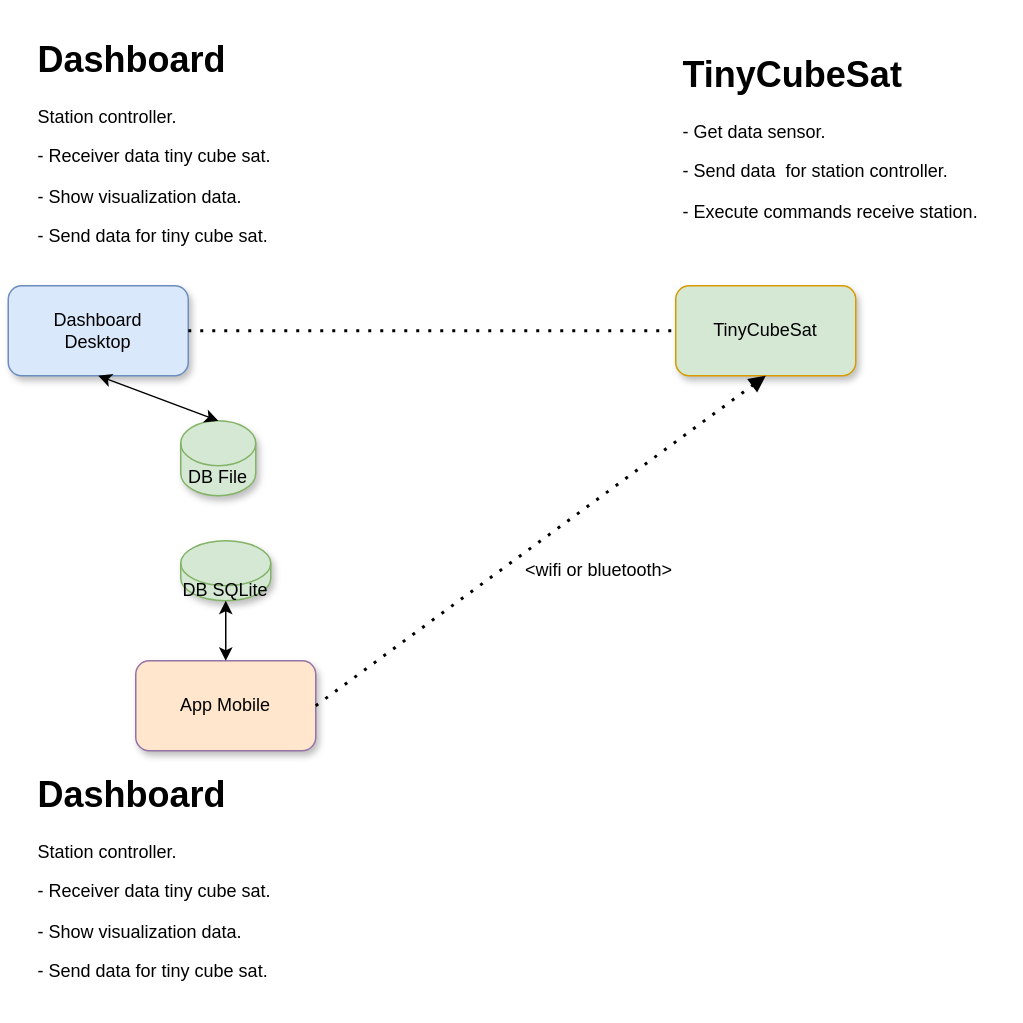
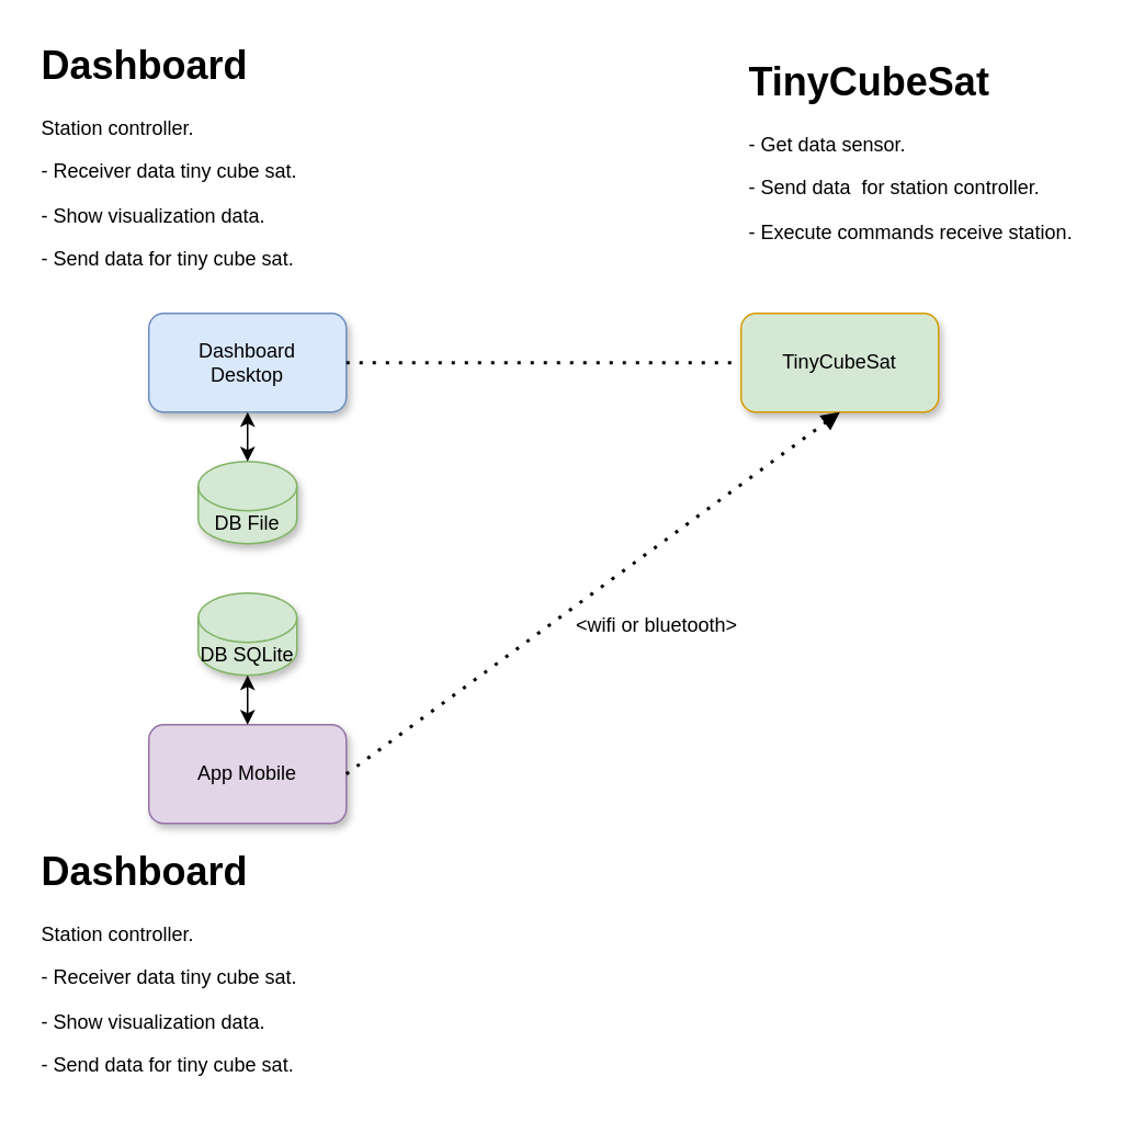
  <mxCell id="0" />
  <mxCell id="1" parent="0" />
- <mxCell id="2" value="Dashboard&lt;br&gt;Desktop" style="rounded=1;whiteSpace=wrap;html=1;shadow=1;fillColor=#dae8fc;strokeColor=#6c8ebf;" vertex="1" parent="1"><mxGeometry x="5" y="190" width="120" height="60" as="geometry" /></mxCell>
+ <mxCell id="2" value="Dashboard&lt;br&gt;Desktop" style="rounded=1;whiteSpace=wrap;html=1;shadow=1;fillColor=#dae8fc;strokeColor=#6c8ebf;" vertex="1" parent="1"><mxGeometry x="90" y="190" width="120" height="60" as="geometry" /></mxCell>
  <mxCell id="3" value="TinyCubeSat" style="rounded=1;whiteSpace=wrap;html=1;shadow=1;fillColor=#d5e8d4;strokeColor=#d79b00;" vertex="1" parent="1"><mxGeometry x="450" y="190" width="120" height="60" as="geometry" /></mxCell>
- <mxCell id="4" value="DB File" style="shape=cylinder3;whiteSpace=wrap;html=1;boundedLbl=1;backgroundOutline=1;size=15;fillColor=#d5e8d4;strokeColor=#82b366;shadow=1;" vertex="1" parent="1"><mxGeometry x="120" y="280" width="50" height="50" as="geometry" /></mxCell>
+ <mxCell id="4" value="DB File" style="shape=cylinder3;whiteSpace=wrap;html=1;boundedLbl=1;backgroundOutline=1;size=15;fillColor=#d5e8d4;strokeColor=#82b366;shadow=1;" vertex="1" parent="1"><mxGeometry x="120" y="280" width="60" height="50" as="geometry" /></mxCell>
  <mxCell id="5" value="" style="endArrow=none;dashed=1;html=1;dashPattern=1 3;strokeWidth=2;exitX=1;exitY=0.5;exitDx=0;exitDy=0;entryX=0;entryY=0.5;entryDx=0;entryDy=0;" edge="1" parent="1" source="2" target="3"><mxGeometry width="50" height="50" relative="1" as="geometry"><mxPoint x="420" y="270" as="sourcePoint" /><mxPoint x="310" y="110" as="targetPoint" /></mxGeometry></mxCell>
  <mxCell id="6" value="" style="endArrow=classic;startArrow=classic;html=1;entryX=0.5;entryY=1;entryDx=0;entryDy=0;exitX=0.5;exitY=0;exitDx=0;exitDy=0;exitPerimeter=0;" edge="1" parent="1" source="4" target="2"><mxGeometry width="50" height="50" relative="1" as="geometry"><mxPoint x="40" y="330" as="sourcePoint" /><mxPoint x="90" y="280" as="targetPoint" /></mxGeometry></mxCell>
  <mxCell id="7" value="&lt;h1&gt;Dashboard&lt;/h1&gt;&lt;p&gt;Station controller.&lt;/p&gt;&lt;p&gt;- Receiver data tiny cube sat.&lt;/p&gt;&lt;p&gt;- Show visualization data.&lt;/p&gt;&lt;p&gt;- Send data for tiny cube sat.&lt;/p&gt;" style="text;html=1;strokeColor=none;fillColor=none;spacing=5;spacingTop=-20;whiteSpace=wrap;overflow=hidden;rounded=0;shadow=1;" vertex="1" parent="1"><mxGeometry x="20" y="20" width="190" height="150" as="geometry" /></mxCell>
  <mxCell id="8" value="&lt;h1&gt;TinyCubeSat&lt;/h1&gt;&lt;p&gt;- Get data sensor.&lt;/p&gt;&lt;p&gt;- Send data&amp;nbsp; for station controller.&lt;/p&gt;&lt;p&gt;- Execute commands receive station.&lt;/p&gt;" style="text;html=1;strokeColor=none;fillColor=none;spacing=5;spacingTop=-20;whiteSpace=wrap;overflow=hidden;rounded=0;shadow=1;" vertex="1" parent="1"><mxGeometry x="450" y="30" width="210" height="120" as="geometry" /></mxCell>
- <mxCell id="9" value="App Mobile" style="rounded=1;whiteSpace=wrap;html=1;shadow=1;fillColor=#ffe6cc;strokeColor=#9673a6;" vertex="1" parent="1"><mxGeometry x="90" y="440" width="120" height="60" as="geometry" /></mxCell>
+ <mxCell id="9" value="App Mobile" style="rounded=1;whiteSpace=wrap;html=1;shadow=1;fillColor=#e1d5e7;strokeColor=#9673a6;" vertex="1" parent="1"><mxGeometry x="90" y="440" width="120" height="60" as="geometry" /></mxCell>
  <mxCell id="10" value="&lt;h1&gt;Dashboard&lt;/h1&gt;&lt;p&gt;Station controller.&lt;/p&gt;&lt;p&gt;- Receiver data tiny cube sat.&lt;/p&gt;&lt;p&gt;- Show visualization data.&lt;/p&gt;&lt;p&gt;- Send data for tiny cube sat.&lt;/p&gt;" style="text;html=1;strokeColor=none;fillColor=none;spacing=5;spacingTop=-20;whiteSpace=wrap;overflow=hidden;rounded=0;shadow=1;" vertex="1" parent="1"><mxGeometry x="20" y="510" width="190" height="150" as="geometry" /></mxCell>
- <mxCell id="11" value="DB SQLite" style="shape=cylinder3;whiteSpace=wrap;html=1;boundedLbl=1;backgroundOutline=1;size=15;fillColor=#d5e8d4;strokeColor=#82b366;shadow=1;" vertex="1" parent="1"><mxGeometry x="120" y="360" width="60" height="40" as="geometry" /></mxCell>
+ <mxCell id="11" value="DB SQLite" style="shape=cylinder3;whiteSpace=wrap;html=1;boundedLbl=1;backgroundOutline=1;size=15;fillColor=#d5e8d4;strokeColor=#82b366;shadow=1;" vertex="1" parent="1"><mxGeometry x="120" y="360" width="60" height="50" as="geometry" /></mxCell>
  <mxCell id="12" value="" style="endArrow=classic;startArrow=classic;html=1;entryX=0.5;entryY=1;entryDx=0;entryDy=0;entryPerimeter=0;" edge="1" parent="1" target="11"><mxGeometry width="50" height="50" relative="1" as="geometry"><mxPoint x="150" y="440" as="sourcePoint" /><mxPoint x="350" y="300" as="targetPoint" /></mxGeometry></mxCell>
  <mxCell id="13" value="" style="endArrow=block;dashed=1;html=1;dashPattern=1 3;strokeWidth=2;exitX=1;exitY=0.5;exitDx=0;exitDy=0;entryX=0.5;entryY=1;entryDx=0;entryDy=0;" edge="1" parent="1" source="9" target="3"><mxGeometry width="50" height="50" relative="1" as="geometry"><mxPoint x="220" y="230" as="sourcePoint" /><mxPoint x="460" y="230" as="targetPoint" /></mxGeometry></mxCell>
  <mxCell id="14" value="&amp;lt;wifi or bluetooth&amp;gt;" style="text;html=1;strokeColor=none;fillColor=none;align=center;verticalAlign=middle;whiteSpace=wrap;rounded=0;shadow=1;" vertex="1" parent="1"><mxGeometry x="344" y="370" width="110" height="20" as="geometry" /></mxCell>
